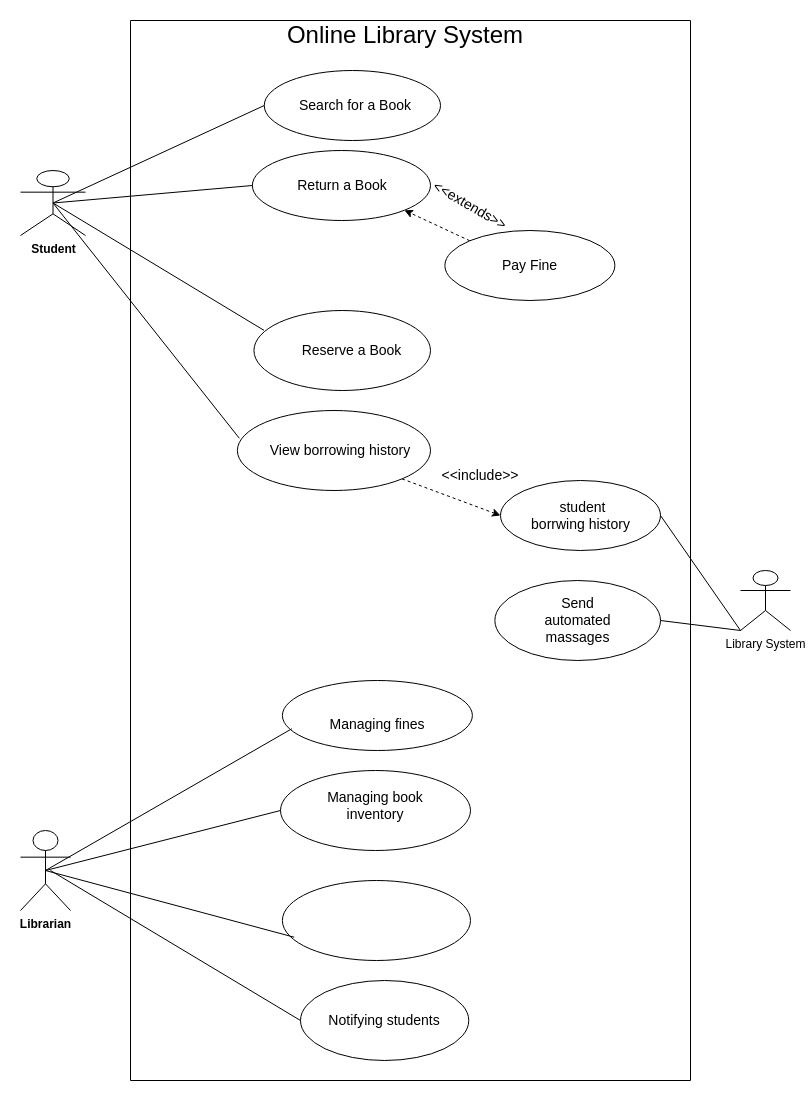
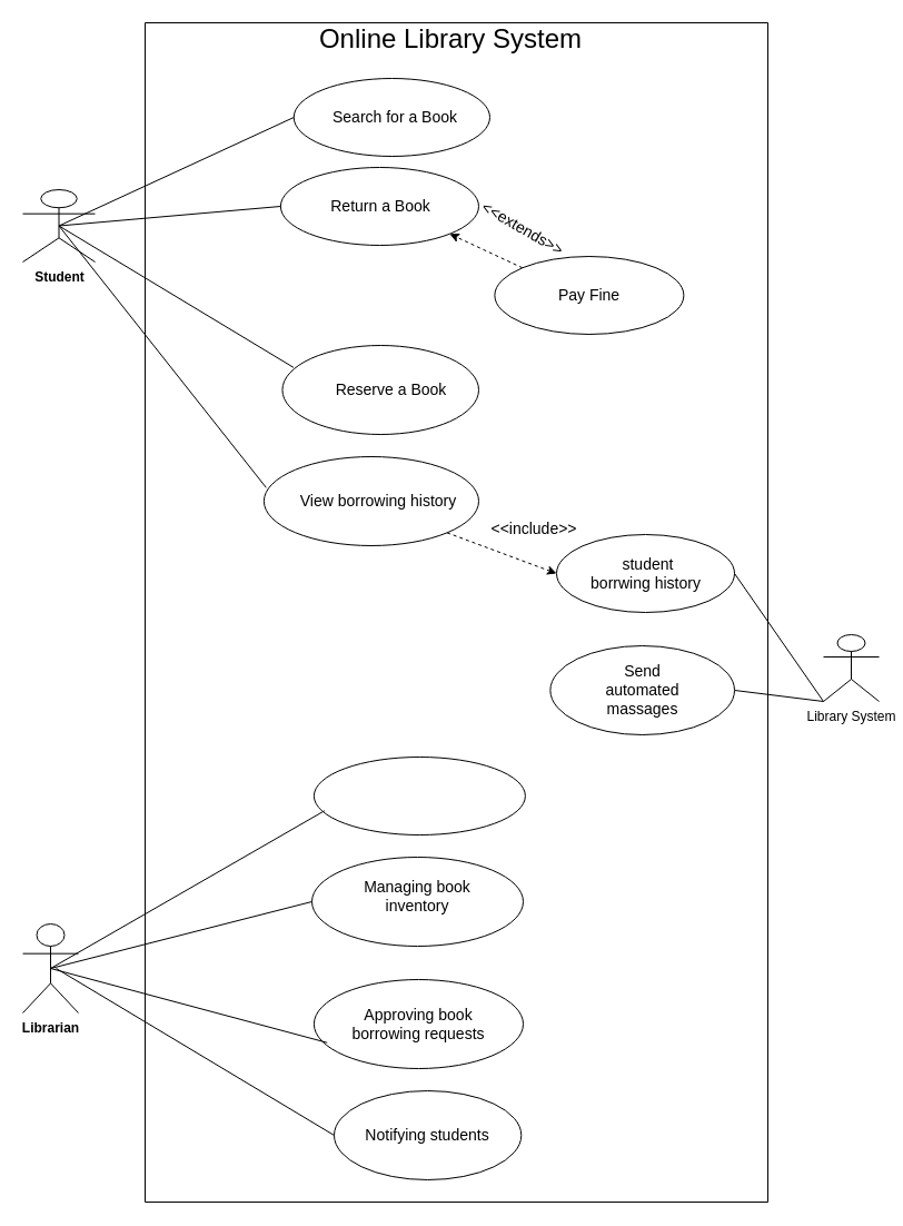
  <mxCell id="0" />
  <mxCell id="1" parent="0" />
  <mxCell id="2" value="" style="swimlane;startSize=0;" parent="1" vertex="1"><mxGeometry x="130" y="20" width="560" height="1060" as="geometry" /></mxCell>
  <mxCell id="3" value="&lt;font style=&quot;font-size: 24px;&quot;&gt; Online Library System&lt;/font&gt;" style="text;html=1;align=center;verticalAlign=middle;whiteSpace=wrap;rounded=0;" parent="2" vertex="1"><mxGeometry x="110" width="330" height="30" as="geometry" /></mxCell>
  <mxCell id="4" value="" style="ellipse;whiteSpace=wrap;html=1;" parent="2" vertex="1"><mxGeometry x="133.75" y="50" width="176.25" height="70" as="geometry" /></mxCell>
  <mxCell id="5" value="" style="ellipse;whiteSpace=wrap;html=1;" parent="2" vertex="1"><mxGeometry x="121.88" y="130" width="178.12" height="70" as="geometry" /></mxCell>
  <mxCell id="6" style="edgeStyle=none;rounded=0;orthogonalLoop=1;jettySize=auto;html=1;exitX=0;exitY=0;exitDx=0;exitDy=0;entryX=1;entryY=1;entryDx=0;entryDy=0;dashed=1;" edge="1" parent="2" source="7" target="5"><mxGeometry relative="1" as="geometry" /></mxCell>
  <mxCell id="7" value="" style="ellipse;whiteSpace=wrap;html=1;" parent="2" vertex="1"><mxGeometry x="314.38" y="210" width="170" height="70" as="geometry" /></mxCell>
  <mxCell id="8" value="" style="ellipse;whiteSpace=wrap;html=1;" parent="2" vertex="1"><mxGeometry x="123.44" y="290" width="176.56" height="80" as="geometry" /></mxCell>
  <mxCell id="9" value="&lt;font style=&quot;font-size: 14px;&quot;&gt;Search for a Book&lt;/font&gt;" style="text;html=1;align=center;verticalAlign=middle;whiteSpace=wrap;rounded=0;" parent="2" vertex="1"><mxGeometry x="150" y="75" width="150" height="20" as="geometry" /></mxCell>
  <mxCell id="10" value="&lt;font style=&quot;font-size: 14px;&quot;&gt;Pay Fine&lt;/font&gt;" style="text;html=1;align=center;verticalAlign=middle;whiteSpace=wrap;rounded=0;" parent="2" vertex="1"><mxGeometry x="341.88" y="230" width="115" height="30" as="geometry" /></mxCell>
  <mxCell id="11" value="&lt;font style=&quot;font-size: 14px;&quot;&gt;Reserve a Book&lt;/font&gt;" style="text;html=1;align=center;verticalAlign=middle;whiteSpace=wrap;rounded=0;" parent="2" vertex="1"><mxGeometry x="164.38" y="315" width="115" height="30" as="geometry" /></mxCell>
  <mxCell id="12" value="&lt;font style=&quot;font-size: 14px;&quot;&gt;Return a Book&lt;/font&gt;" style="text;html=1;align=center;verticalAlign=middle;whiteSpace=wrap;rounded=0;" parent="2" vertex="1"><mxGeometry x="151.88" y="150" width="120" height="30" as="geometry" /></mxCell>
  <mxCell id="13" value="" style="ellipse;whiteSpace=wrap;html=1;" parent="2" vertex="1"><mxGeometry x="106.88" y="390" width="193.12" height="80" as="geometry" /></mxCell>
  <mxCell id="14" value="&lt;font style=&quot;font-size: 14px;&quot;&gt;View borrowing history&lt;/font&gt;" style="text;html=1;align=center;verticalAlign=middle;whiteSpace=wrap;rounded=0;" parent="2" vertex="1"><mxGeometry x="135" y="415" width="150" height="30" as="geometry" /></mxCell>
  <mxCell id="15" value="" style="ellipse;whiteSpace=wrap;html=1;" parent="2" vertex="1"><mxGeometry x="151.88" y="860" width="188.12" height="80" as="geometry" /></mxCell>
  <mxCell id="16" style="edgeStyle=none;rounded=0;orthogonalLoop=1;jettySize=auto;html=1;entryX=0;entryY=0.5;entryDx=0;entryDy=0;dashed=1;exitX=1;exitY=1;exitDx=0;exitDy=0;" edge="1" parent="2" source="13" target="17"><mxGeometry relative="1" as="geometry"><mxPoint x="280" y="465" as="sourcePoint" /></mxGeometry></mxCell>
  <mxCell id="17" value="" style="ellipse;whiteSpace=wrap;html=1;" parent="2" vertex="1"><mxGeometry x="370" y="460" width="160" height="70" as="geometry" /></mxCell>
  <mxCell id="18" value="" style="ellipse;whiteSpace=wrap;html=1;" parent="2" vertex="1"><mxGeometry x="150" y="750" width="190" height="80" as="geometry" /></mxCell>
  <mxCell id="19" style="edgeStyle=none;rounded=0;orthogonalLoop=1;jettySize=auto;html=1;exitX=1;exitY=0.5;exitDx=0;exitDy=0;" parent="2" source="4" target="4" edge="1"><mxGeometry relative="1" as="geometry" /></mxCell>
  <mxCell id="20" value="&lt;font style=&quot;font-size: 14px;&quot;&gt;Managing book inventory&lt;/font&gt;" style="text;html=1;align=center;verticalAlign=middle;whiteSpace=wrap;rounded=0;" parent="2" vertex="1"><mxGeometry x="170" y="770" width="150" height="30" as="geometry" /></mxCell>
+ <mxCell id="21" value="&lt;font style=&quot;font-size: 14px;&quot;&gt;Approving book borrowing requests&lt;/font&gt;" style="text;html=1;align=center;verticalAlign=middle;whiteSpace=wrap;rounded=0;" parent="2" vertex="1"><mxGeometry x="180.16" y="885" width="131.56" height="30" as="geometry" /></mxCell>
  <mxCell id="22" value="&lt;font style=&quot;font-size: 14px;&quot;&gt;&amp;nbsp;student &lt;br/&gt;borrwing history&lt;/font&gt;" style="text;html=1;align=center;verticalAlign=middle;whiteSpace=wrap;rounded=0;" parent="2" vertex="1"><mxGeometry x="387.5" y="480" width="125" height="30" as="geometry" /></mxCell>
  <mxCell id="23" value="" style="ellipse;whiteSpace=wrap;html=1;" parent="2" vertex="1"><mxGeometry x="151.88" y="660" width="190" height="70" as="geometry" /></mxCell>
- <mxCell id="24" value="&lt;font style=&quot;font-size: 14px;&quot;&gt;&lt;br&gt;Managing fines&lt;br&gt;&lt;/font&gt;" style="text;html=1;align=center;verticalAlign=middle;whiteSpace=wrap;rounded=0;" parent="2" vertex="1"><mxGeometry x="186.88" y="680" width="120" height="30" as="geometry" /></mxCell>
  <mxCell id="25" value="" style="ellipse;whiteSpace=wrap;html=1;" vertex="1" parent="2"><mxGeometry x="170" y="960" width="168.28" height="80" as="geometry" /></mxCell>
  <mxCell id="26" value="&lt;font style=&quot;font-size: 14px;&quot;&gt; Notifying students&lt;/font&gt;" style="text;html=1;align=center;verticalAlign=middle;whiteSpace=wrap;rounded=0;" vertex="1" parent="2"><mxGeometry x="192.11" y="985" width="124.06" height="30" as="geometry" /></mxCell>
  <mxCell id="27" value="&lt;font style=&quot;font-size: 14px;&quot;&gt;&amp;lt;&amp;lt;include&amp;gt;&amp;gt;&lt;/font&gt;" style="text;html=1;align=center;verticalAlign=middle;whiteSpace=wrap;rounded=0;rotation=0;" vertex="1" parent="2"><mxGeometry x="300" y="440" width="100" height="30" as="geometry" /></mxCell>
  <mxCell id="28" value="&lt;font style=&quot;font-size: 14px;&quot;&gt;&amp;lt;&amp;lt;extends&amp;gt;&amp;gt;&lt;/font&gt;" style="text;html=1;align=center;verticalAlign=middle;whiteSpace=wrap;rounded=0;rotation=30;" vertex="1" parent="2"><mxGeometry x="310" y="170" width="60" height="30" as="geometry" /></mxCell>
  <mxCell id="29" style="edgeStyle=none;rounded=0;orthogonalLoop=1;jettySize=auto;html=1;exitX=1;exitY=0.5;exitDx=0;exitDy=0;endArrow=none;startFill=0;" edge="1" parent="2" source="30"><mxGeometry relative="1" as="geometry"><mxPoint x="610.0" y="610" as="targetPoint" /></mxGeometry></mxCell>
  <mxCell id="30" value="" style="ellipse;whiteSpace=wrap;html=1;" vertex="1" parent="2"><mxGeometry x="364.38" y="560" width="165.62" height="80" as="geometry" /></mxCell>
  <mxCell id="31" value="&lt;font style=&quot;font-size: 14px;&quot;&gt; Send &lt;br/&gt;automated &lt;br/&gt;massages&lt;/font&gt;" style="text;html=1;align=center;verticalAlign=middle;whiteSpace=wrap;rounded=0;" vertex="1" parent="2"><mxGeometry x="395.78" y="585" width="102.81" height="30" as="geometry" /></mxCell>
  <mxCell id="32" style="edgeStyle=none;rounded=0;orthogonalLoop=1;jettySize=auto;html=1;exitX=0.5;exitY=0.5;exitDx=0;exitDy=0;exitPerimeter=0;entryX=0;entryY=0.5;entryDx=0;entryDy=0;endArrow=none;startFill=0;" parent="1" source="34" target="4" edge="1"><mxGeometry relative="1" as="geometry" /></mxCell>
  <mxCell id="33" style="edgeStyle=none;rounded=0;orthogonalLoop=1;jettySize=auto;html=1;exitX=0.5;exitY=0.5;exitDx=0;exitDy=0;exitPerimeter=0;entryX=0;entryY=0.5;entryDx=0;entryDy=0;endArrow=none;startFill=0;" parent="1" source="34" target="5" edge="1"><mxGeometry relative="1" as="geometry" /></mxCell>
  <mxCell id="34" value="&lt;strong data-end=&quot;116&quot; data-start=&quot;105&quot;&gt;Student&lt;/strong&gt;" style="shape=umlActor;verticalLabelPosition=bottom;verticalAlign=top;html=1;outlineConnect=0;" parent="1" vertex="1"><mxGeometry x="20" y="170" width="65" height="65" as="geometry" /></mxCell>
  <mxCell id="35" style="edgeStyle=none;rounded=0;orthogonalLoop=1;jettySize=auto;html=1;exitX=0.5;exitY=0.5;exitDx=0;exitDy=0;exitPerimeter=0;entryX=0.057;entryY=0.248;entryDx=0;entryDy=0;entryPerimeter=0;endArrow=none;startFill=0;" parent="1" source="34" target="8" edge="1"><mxGeometry relative="1" as="geometry" /></mxCell>
  <mxCell id="36" style="edgeStyle=none;rounded=0;orthogonalLoop=1;jettySize=auto;html=1;exitX=0.5;exitY=0.5;exitDx=0;exitDy=0;exitPerimeter=0;entryX=0.01;entryY=0.347;entryDx=0;entryDy=0;entryPerimeter=0;endArrow=none;startFill=0;" parent="1" source="34" target="13" edge="1"><mxGeometry relative="1" as="geometry" /></mxCell>
  <mxCell id="37" style="edgeStyle=none;rounded=0;orthogonalLoop=1;jettySize=auto;html=1;exitX=0.5;exitY=0.5;exitDx=0;exitDy=0;exitPerimeter=0;entryX=0;entryY=0.5;entryDx=0;entryDy=0;endArrow=none;startFill=0;" parent="1" source="38" target="18" edge="1"><mxGeometry relative="1" as="geometry" /></mxCell>
  <mxCell id="38" value="&lt;b&gt;Librarian&lt;/b&gt;" style="shape=umlActor;verticalLabelPosition=bottom;verticalAlign=top;html=1;outlineConnect=0;" parent="1" vertex="1"><mxGeometry x="20" y="830" width="50" height="80" as="geometry" /></mxCell>
  <mxCell id="39" style="edgeStyle=none;rounded=0;orthogonalLoop=1;jettySize=auto;html=1;exitX=0.5;exitY=0.5;exitDx=0;exitDy=0;exitPerimeter=0;entryX=0.063;entryY=0.709;entryDx=0;entryDy=0;entryPerimeter=0;endArrow=none;startFill=0;" parent="1" source="38" target="15" edge="1"><mxGeometry relative="1" as="geometry" /></mxCell>
  <mxCell id="40" style="edgeStyle=none;rounded=0;orthogonalLoop=1;jettySize=auto;html=1;exitX=0.5;exitY=0.5;exitDx=0;exitDy=0;exitPerimeter=0;entryX=0.05;entryY=0.689;entryDx=0;entryDy=0;entryPerimeter=0;endArrow=none;startFill=0;" parent="1" source="38" target="23" edge="1"><mxGeometry relative="1" as="geometry" /></mxCell>
  <mxCell id="41" value="Library System" style="shape=umlActor;verticalLabelPosition=bottom;verticalAlign=top;html=1;outlineConnect=0;" parent="1" vertex="1"><mxGeometry x="740" y="570" width="50" height="60" as="geometry" /></mxCell>
  <mxCell id="42" style="edgeStyle=none;rounded=0;orthogonalLoop=1;jettySize=auto;html=1;exitX=1;exitY=0.5;exitDx=0;exitDy=0;entryX=0;entryY=1;entryDx=0;entryDy=0;entryPerimeter=0;endArrow=none;startFill=0;" parent="1" source="17" target="41" edge="1"><mxGeometry relative="1" as="geometry" /></mxCell>
  <mxCell id="43" value="" style="endArrow=none;html=1;rounded=0;entryX=0;entryY=0.5;entryDx=0;entryDy=0;startFill=0;" edge="1" parent="1" target="25"><mxGeometry width="50" height="50" relative="1" as="geometry"><mxPoint x="50" y="870" as="sourcePoint" /><mxPoint x="390" y="560" as="targetPoint" /></mxGeometry></mxCell>
